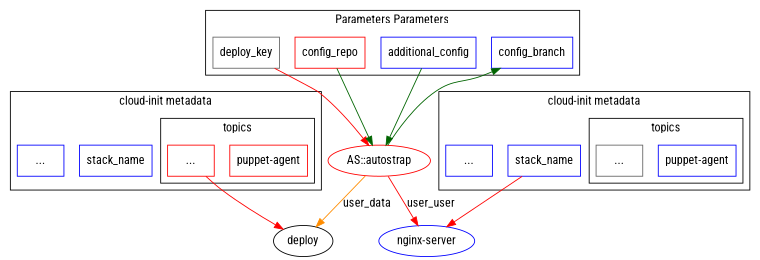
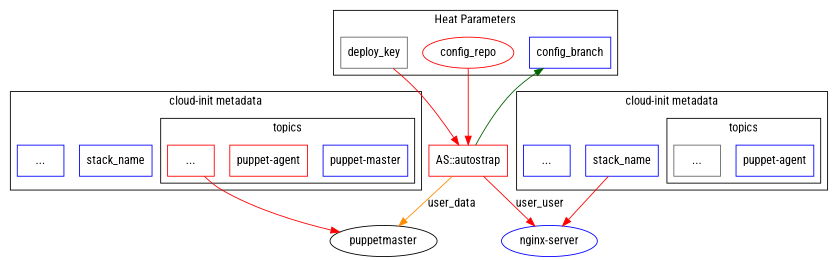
  digraph {
    compound=true
    fontname="Roboto Condensed"
    node [color=blue fontname="Roboto Condensed" shape=box]
    edge [color=red fontname="Roboto Condensed"]
-   puppetmaster [color=black shape=ellipse label=deploy]
+   puppetmaster [color=black shape=ellipse]
    n2 [label="nginx-server" shape=ellipse]
+   n3 [label="puppet-master"]
    n4 [color=red label="puppet-agent"]
    n5 [color=red label="..."]
    stack_name
    n7 [label="..."]
    n8 [label="puppet-agent"]
    n9 [color=gray40 label="..."]
    n10 [label=stack_name]
    n11 [label="..."]
    deploy_key [color=gray40]
-   config_repo [color=red]
+   config_repo [color=red shape=ellipse]
    config_branch
-   additional_config
-   n16 [color=red label="AS::autostrap" shape=ellipse]
+   n16 [color=red label="AS::autostrap"]
    subgraph sub_1 {
      rank=same
      puppetmaster
      n2
    }
    subgraph cluster_2 {
      label="cloud-init metadata"
      stack_name
      n7
      subgraph cluster_3 {
        label=topics
+       n3
        n4
        n5
      }
    }
    subgraph cluster_4 {
      label="cloud-init metadata"
      n10
      n11
      subgraph cluster_5 {
        label=topics
        n8
        n9
      }
    }
    subgraph cluster_6 {
-     label="Parameters Parameters"
+     label="Heat Parameters"
      deploy_key
      config_repo
      config_branch
-     additional_config
    }
    n5 -> puppetmaster
    n10 -> n2
    deploy_key -> n16
-   config_repo -> n16 [color=darkgreen]
-   additional_config -> n16 [color=darkgreen]
+   config_repo -> n16
    n16 -> puppetmaster [color=darkorange label=user_data]
    n16 -> n2 [label=user_user]
    n16 -> config_branch [color=darkgreen]
  }
